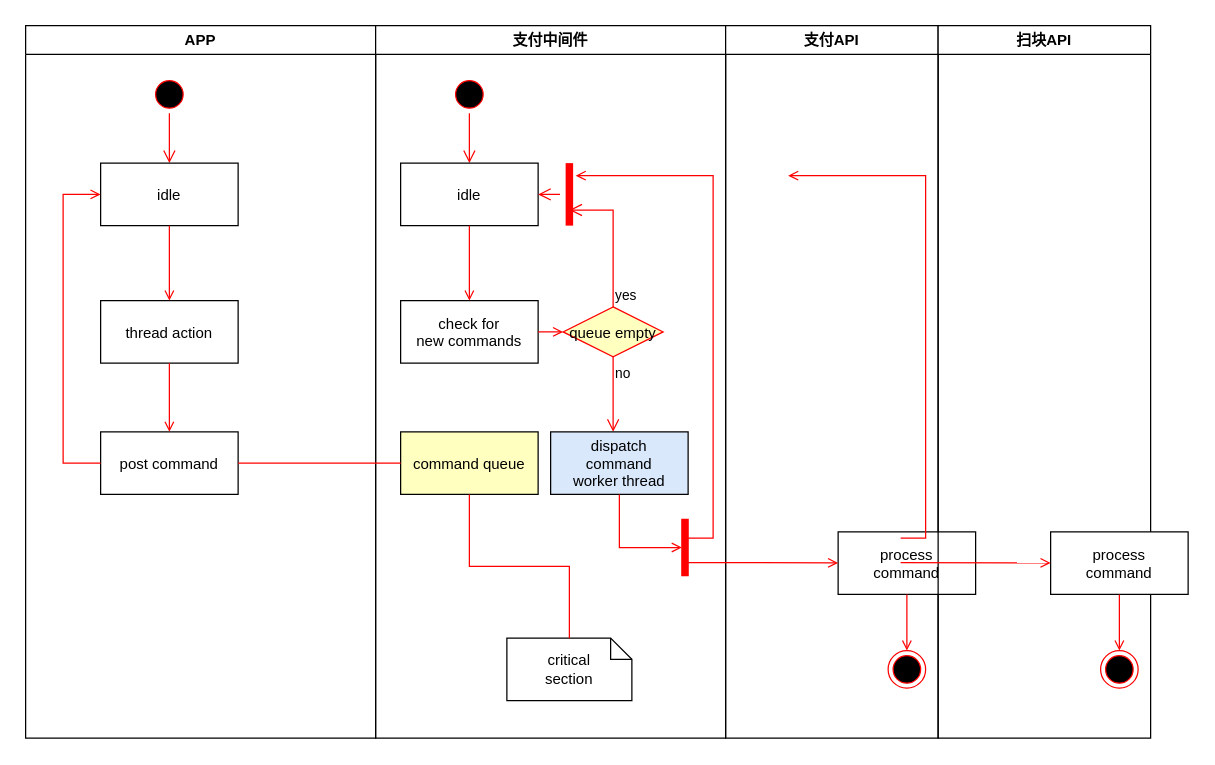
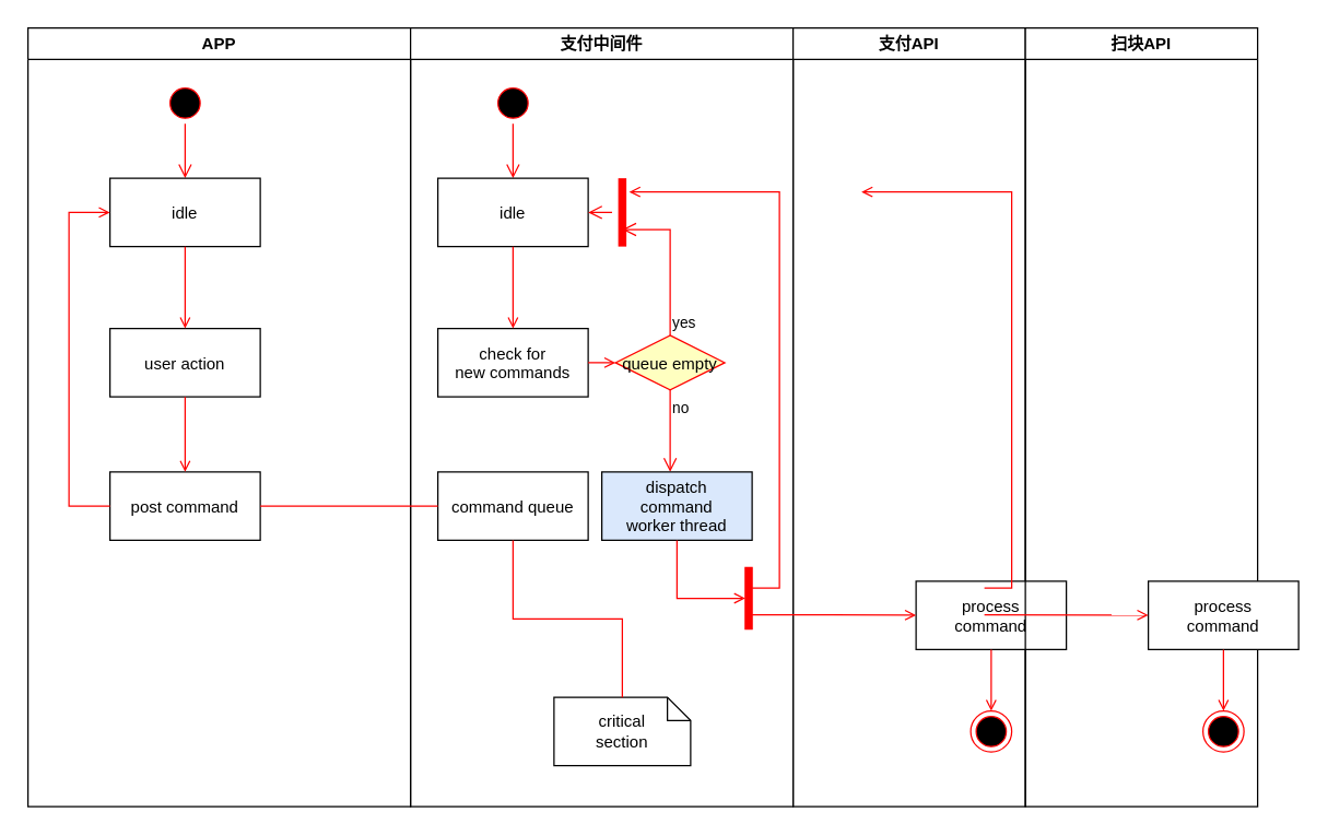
  <mxCell id="0" />
  <mxCell id="1" parent="0" />
  <mxCell id="2" value="APP" style="swimlane;whiteSpace=wrap" vertex="1" parent="1"><mxGeometry x="20" y="20" width="280" height="570" as="geometry" /></mxCell>
  <mxCell id="3" value="" style="ellipse;shape=startState;fillColor=#000000;strokeColor=#ff0000;" vertex="1" parent="2"><mxGeometry x="100" y="40" width="30" height="30" as="geometry" /></mxCell>
  <mxCell id="4" value="" style="edgeStyle=elbowEdgeStyle;elbow=horizontal;verticalAlign=bottom;endArrow=open;endSize=8;strokeColor=#FF0000;endFill=1;rounded=0" edge="1" parent="2" source="3" target="5"><mxGeometry x="100" y="40" as="geometry"><mxPoint x="115" y="110" as="targetPoint" /></mxGeometry></mxCell>
  <mxCell id="5" value="idle" style="" vertex="1" parent="2"><mxGeometry x="60" y="110" width="110" height="50" as="geometry" /></mxCell>
- <mxCell id="6" value="thread action" style="" vertex="1" parent="2"><mxGeometry x="60" y="220" width="110" height="50" as="geometry" /></mxCell>
+ <mxCell id="6" value="user action" style="" vertex="1" parent="2"><mxGeometry x="60" y="220" width="110" height="50" as="geometry" /></mxCell>
  <mxCell id="7" value="" style="endArrow=open;strokeColor=#FF0000;endFill=1;rounded=0;edgeStyle=orthogonalEdgeStyle;" edge="1" parent="2" source="5" target="6"><mxGeometry relative="1" as="geometry" /></mxCell>
  <mxCell id="8" value="post command" style="" vertex="1" parent="2"><mxGeometry x="60" y="325" width="110" height="50" as="geometry" /></mxCell>
  <mxCell id="9" value="" style="endArrow=open;strokeColor=#FF0000;endFill=1;rounded=0;edgeStyle=orthogonalEdgeStyle;" edge="1" parent="2" source="6" target="8"><mxGeometry relative="1" as="geometry" /></mxCell>
  <mxCell id="10" value="" style="edgeStyle=elbowEdgeStyle;elbow=horizontal;strokeColor=#FF0000;endArrow=open;endFill=1;rounded=0" edge="1" parent="2" source="8" target="5"><mxGeometry width="100" height="100" relative="1" as="geometry"><mxPoint x="160" y="290" as="sourcePoint" /><mxPoint x="260" y="190" as="targetPoint" /><Array as="points"><mxPoint x="30" y="250" /></Array></mxGeometry></mxCell>
  <mxCell id="11" value="支付中间件" style="swimlane;whiteSpace=wrap" vertex="1" parent="1"><mxGeometry x="300" y="20" width="280" height="570" as="geometry" /></mxCell>
  <mxCell id="12" value="" style="ellipse;shape=startState;fillColor=#000000;strokeColor=#ff0000;" vertex="1" parent="11"><mxGeometry x="60" y="40" width="30" height="30" as="geometry" /></mxCell>
  <mxCell id="13" value="" style="edgeStyle=elbowEdgeStyle;elbow=horizontal;verticalAlign=bottom;endArrow=open;endSize=8;strokeColor=#FF0000;endFill=1;rounded=0" edge="1" parent="11" source="12" target="14"><mxGeometry x="40" y="20" as="geometry"><mxPoint x="55" y="90" as="targetPoint" /></mxGeometry></mxCell>
  <mxCell id="14" value="idle" style="" vertex="1" parent="11"><mxGeometry x="20" y="110" width="110" height="50" as="geometry" /></mxCell>
  <mxCell id="15" value="check for &#10;new commands" style="" vertex="1" parent="11"><mxGeometry x="20" y="220" width="110" height="50" as="geometry" /></mxCell>
  <mxCell id="16" value="" style="endArrow=open;strokeColor=#FF0000;endFill=1;rounded=0;edgeStyle=orthogonalEdgeStyle;" edge="1" parent="11" source="14" target="15"><mxGeometry relative="1" as="geometry" /></mxCell>
- <mxCell id="17" value="command queue" style="fillColor=#ffffc0;" vertex="1" parent="11"><mxGeometry x="20" y="325" width="110" height="50" as="geometry" /></mxCell>
+ <mxCell id="17" value="command queue" style="" vertex="1" parent="11"><mxGeometry x="20" y="325" width="110" height="50" as="geometry" /></mxCell>
  <mxCell id="18" value="queue empty" style="rhombus;fillColor=#ffffc0;strokeColor=#ff0000;" vertex="1" parent="11"><mxGeometry x="150" y="225" width="80" height="40" as="geometry" /></mxCell>
  <mxCell id="19" value="yes" style="edgeStyle=elbowEdgeStyle;elbow=horizontal;align=left;verticalAlign=bottom;endArrow=open;endSize=8;strokeColor=#FF0000;exitX=0.5;exitY=0;endFill=1;rounded=0;entryX=0.75;entryY=0.5;entryPerimeter=0" edge="1" parent="11" source="18" target="22"><mxGeometry x="-1" relative="1" as="geometry"><mxPoint x="160" y="150" as="targetPoint" /><Array as="points"><mxPoint x="190" y="180" /></Array></mxGeometry></mxCell>
  <mxCell id="20" value="no" style="edgeStyle=elbowEdgeStyle;elbow=horizontal;align=left;verticalAlign=top;endArrow=open;endSize=8;strokeColor=#FF0000;endFill=1;rounded=0" edge="1" parent="11" source="18" target="24"><mxGeometry x="-1" relative="1" as="geometry"><mxPoint x="190" y="305" as="targetPoint" /></mxGeometry></mxCell>
  <mxCell id="21" value="" style="endArrow=open;strokeColor=#FF0000;endFill=1;rounded=0;edgeStyle=orthogonalEdgeStyle;" edge="1" parent="11" source="15" target="18"><mxGeometry relative="1" as="geometry" /></mxCell>
  <mxCell id="22" value="" style="shape=line;strokeWidth=6;strokeColor=#ff0000;rotation=90" vertex="1" parent="11"><mxGeometry x="130" y="127.5" width="50" height="15" as="geometry" /></mxCell>
  <mxCell id="23" value="" style="edgeStyle=elbowEdgeStyle;elbow=horizontal;verticalAlign=bottom;endArrow=open;endSize=8;strokeColor=#FF0000;endFill=1;rounded=0" edge="1" parent="11" source="22" target="14"><mxGeometry x="130" y="90" as="geometry"><mxPoint x="230" y="140" as="targetPoint" /></mxGeometry></mxCell>
  <mxCell id="24" value="dispatch&#10;command&#10;worker thread" style="fillColor=#dae8fc;" vertex="1" parent="11"><mxGeometry x="140" y="325" width="110" height="50" as="geometry" /></mxCell>
  <mxCell id="25" value="critical&#10;section" style="shape=note;whiteSpace=wrap;size=17" vertex="1" parent="11"><mxGeometry x="105" y="490" width="100" height="50" as="geometry" /></mxCell>
  <mxCell id="26" value="" style="endArrow=none;strokeColor=#FF0000;endFill=0;rounded=0;dashed=0;edgeStyle=orthogonalEdgeStyle;" edge="1" parent="11" source="17" target="25"><mxGeometry relative="1" as="geometry" /></mxCell>
  <mxCell id="27" value="" style="whiteSpace=wrap;strokeColor=#FF0000;fillColor=#FF0000" vertex="1" parent="11"><mxGeometry x="245" y="395" width="5" height="45" as="geometry" /></mxCell>
  <mxCell id="28" value="" style="edgeStyle=elbowEdgeStyle;elbow=horizontal;entryX=0;entryY=0.5;strokeColor=#FF0000;endArrow=open;endFill=1;rounded=0" edge="1" parent="11" source="24" target="27"><mxGeometry width="100" height="100" relative="1" as="geometry"><mxPoint x="60" y="480" as="sourcePoint" /><mxPoint x="160" y="380" as="targetPoint" /><Array as="points"><mxPoint x="195" y="400" /></Array></mxGeometry></mxCell>
  <mxCell id="29" value="" style="endArrow=none;strokeColor=#FF0000;endFill=1;rounded=0;edgeStyle=orthogonalEdgeStyle;" edge="1" parent="1" source="8" target="17"><mxGeometry relative="1" as="geometry" /></mxCell>
  <mxCell id="30" value="支付API" style="swimlane;whiteSpace=wrap" vertex="1" parent="1"><mxGeometry x="580" y="20" width="170" height="570" as="geometry" /></mxCell>
  <mxCell id="31" value="process&#10;command" style="" vertex="1" parent="30"><mxGeometry x="90" y="405" width="110" height="50" as="geometry" /></mxCell>
  <mxCell id="32" value="" style="edgeStyle=elbowEdgeStyle;elbow=horizontal;strokeColor=#FF0000;endArrow=open;endFill=1;rounded=0;entryX=0.25;entryY=0.5;entryPerimeter=0" edge="1" parent="30"><mxGeometry width="100" height="100" relative="1" as="geometry"><mxPoint x="-30" y="410" as="sourcePoint" /><mxPoint x="-120" y="120" as="targetPoint" /><Array as="points"><mxPoint x="-10" y="135" /></Array></mxGeometry></mxCell>
  <mxCell id="33" value="" style="edgeStyle=none;strokeColor=#FF0000;endArrow=open;endFill=1;rounded=0" edge="1" parent="30" target="31"><mxGeometry width="100" height="100" relative="1" as="geometry"><mxPoint x="-30" y="429.5" as="sourcePoint" /><mxPoint x="90" y="429.5" as="targetPoint" /></mxGeometry></mxCell>
  <mxCell id="34" value="" style="ellipse;shape=endState;fillColor=#000000;strokeColor=#ff0000" vertex="1" parent="30"><mxGeometry x="130" y="500" width="30" height="30" as="geometry" /></mxCell>
  <mxCell id="35" value="" style="endArrow=open;strokeColor=#FF0000;endFill=1;rounded=0;edgeStyle=orthogonalEdgeStyle;" edge="1" parent="30" source="31" target="34"><mxGeometry relative="1" as="geometry" /></mxCell>
  <mxCell id="36" value="扫块API" style="swimlane;whiteSpace=wrap" vertex="1" parent="1"><mxGeometry x="750" y="20" width="170" height="570" as="geometry" /></mxCell>
  <mxCell id="37" value="process&#10;command" style="" vertex="1" parent="36"><mxGeometry x="90" y="405" width="110" height="50" as="geometry" /></mxCell>
  <mxCell id="38" value="" style="edgeStyle=elbowEdgeStyle;elbow=horizontal;strokeColor=#FF0000;endArrow=open;endFill=1;rounded=0;entryX=0.25;entryY=0.5;entryPerimeter=0" edge="1" parent="36"><mxGeometry width="100" height="100" relative="1" as="geometry"><mxPoint x="-30" y="410" as="sourcePoint" /><mxPoint x="-120" y="120" as="targetPoint" /><Array as="points"><mxPoint x="-10" y="135" /></Array></mxGeometry></mxCell>
  <mxCell id="39" value="" style="edgeStyle=none;strokeColor=#FF0000;endArrow=open;endFill=1;rounded=0" edge="1" parent="36" target="37"><mxGeometry width="100" height="100" relative="1" as="geometry"><mxPoint x="-30" y="429.5" as="sourcePoint" /><mxPoint x="90" y="429.5" as="targetPoint" /></mxGeometry></mxCell>
  <mxCell id="40" value="" style="ellipse;shape=endState;fillColor=#000000;strokeColor=#ff0000" vertex="1" parent="36"><mxGeometry x="130" y="500" width="30" height="30" as="geometry" /></mxCell>
  <mxCell id="41" value="" style="endArrow=open;strokeColor=#FF0000;endFill=1;rounded=0;edgeStyle=orthogonalEdgeStyle;" edge="1" parent="36" source="37" target="40"><mxGeometry relative="1" as="geometry" /></mxCell>
